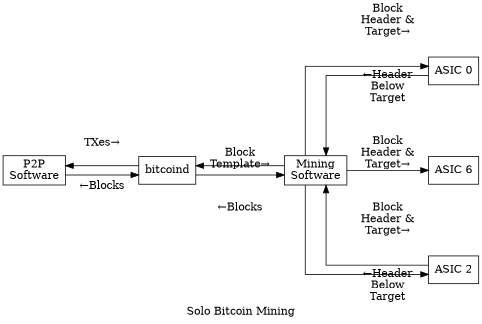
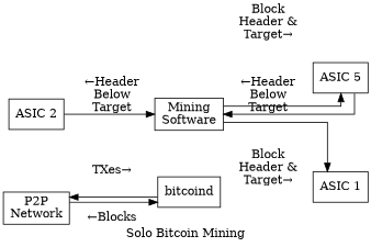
  digraph {
    label="Solo Bitcoin Mining"
    nodesep=0.5
    rankdir=LR
    splines=ortho
    node [shape=box]
-   n1 [label="P2P\nSoftware"]
+   n1 [label="P2P\nNetwork"]
    n2 [label=bitcoind]
    n3 [label="Mining\nSoftware"]
-   n4 [label="ASIC 0"]
-   n5 [label="ASIC 6"]
+   n4 [label="ASIC 5"]
+   n5 [label="ASIC 1"]
    n6 [label="ASIC 2"]
    n1 -> n2 [label="TXes→"]
    n2 -> n1 [label="←Blocks"]
-   n2 -> n3 [label="Block\nTemplate→"]
-   n3 -> n2 [constraint=false label="←Blocks"]
    n3 -> n4 [label="Block\nHeader &\nTarget→"]
    n3 -> n5 [label="Block\nHeader &\nTarget→"]
-   n3 -> n6 [label="Block\nHeader &\nTarget→"]
    n4 -> n3 [label="←Header\nBelow\nTarget"]
    n6 -> n3 [label="←Header\nBelow\nTarget"]
  }
